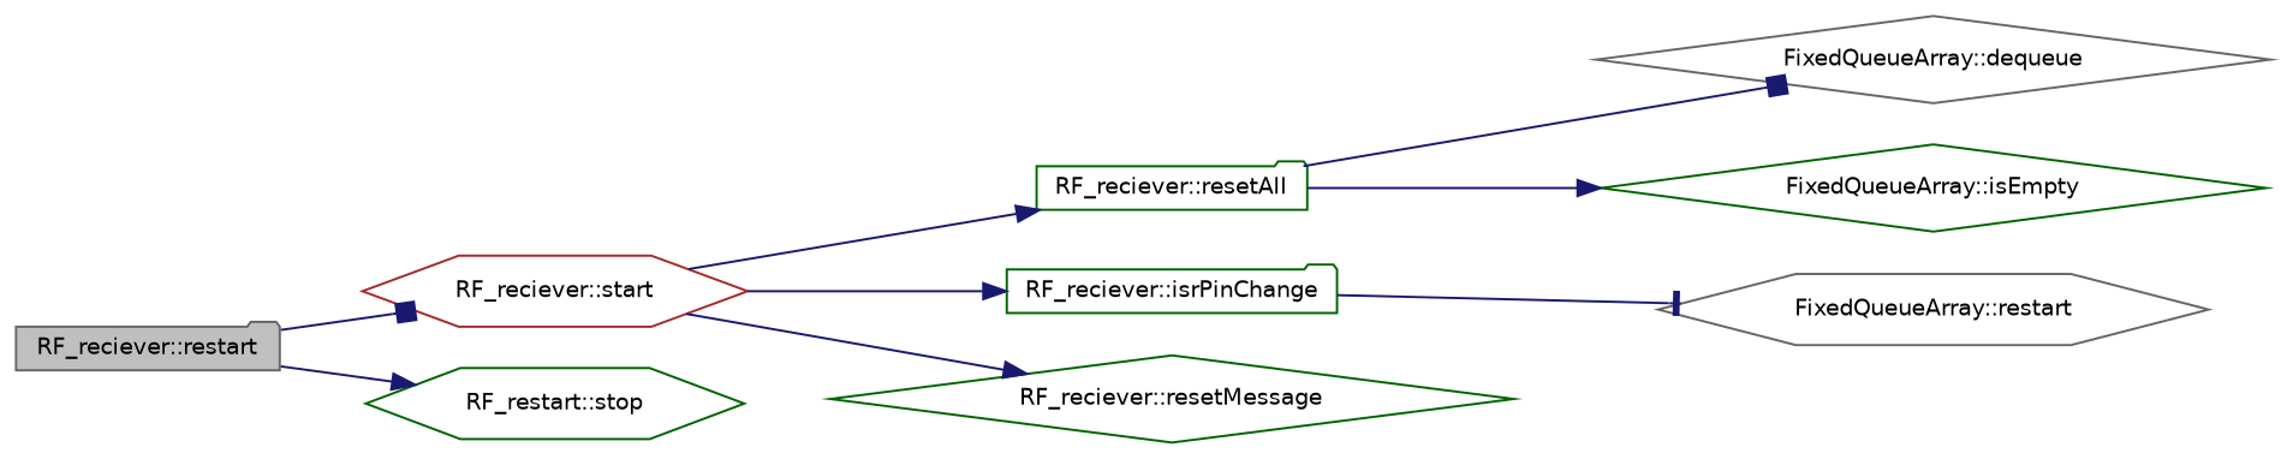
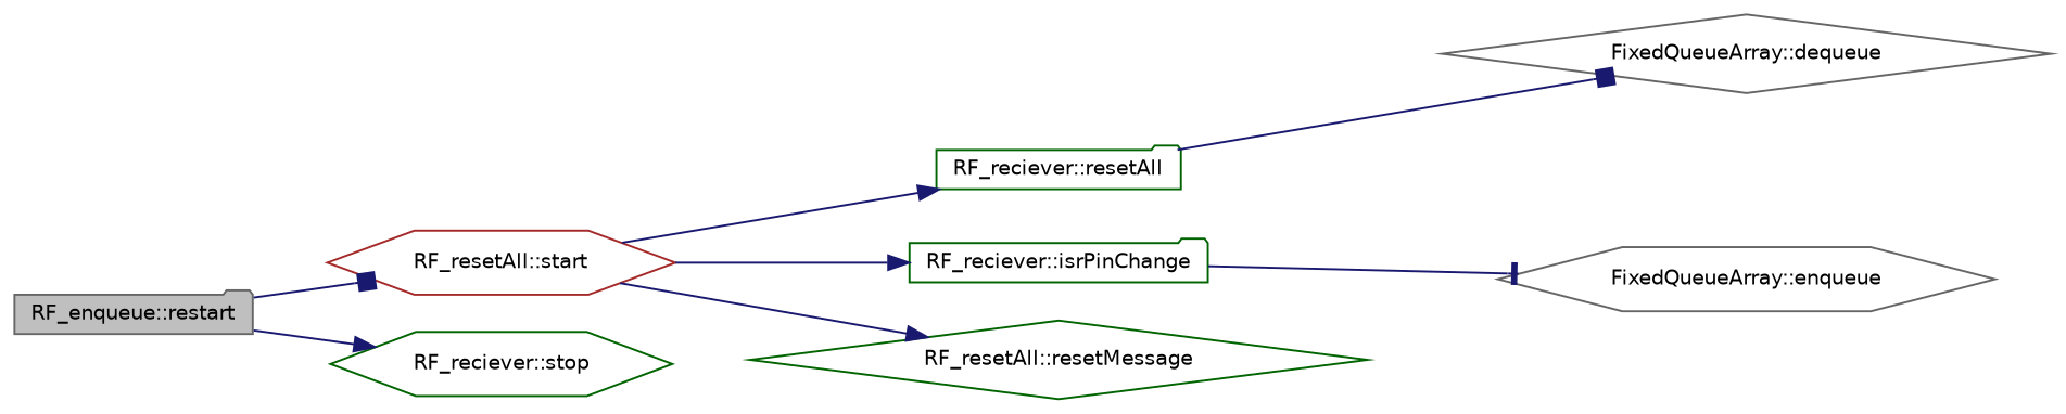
  digraph {
    rankdir=LR
    node [color=darkgreen fillcolor=white fontname=Helvetica fontsize=10 shape=folder style=filled]
    edge [arrowhead=normal color=midnightblue fontname=Helvetica fontsize=10 labelfontname=Helvetica labelfontsize=10 style=solid]
-   n1 [color=gray40 fillcolor=grey75 fontcolor=black height=0.2 label="RF_reciever::restart" width=0.4]
-   n2 [color=brown height=0.2 label="RF_reciever::start" shape=hexagon width=0.4]
-   n3 [height=0.2 label="RF_restart::stop" shape=hexagon width=0.4]
+   n1 [color=gray40 fillcolor=grey75 fontcolor=black height=0.2 label="RF_enqueue::restart" width=0.4]
+   n2 [color=brown height=0.2 label="RF_resetAll::start" shape=hexagon width=0.4]
+   n3 [height=0.2 label="RF_reciever::stop" shape=hexagon width=0.4]
    n4 [height=0.2 label="RF_reciever::resetAll" width=0.4]
    n5 [height=0.2 label="RF_reciever::isrPinChange" width=0.4]
-   n6 [height=0.2 label="RF_reciever::resetMessage" shape=diamond width=0.4]
+   n6 [height=0.2 label="RF_resetAll::resetMessage" shape=diamond width=0.4]
    n7 [color=gray40 height=0.2 label="FixedQueueArray::dequeue" shape=diamond width=0.4]
-   n8 [height=0.2 label="FixedQueueArray::isEmpty" shape=diamond width=0.4]
-   n9 [color=gray40 height=0.2 label="FixedQueueArray::restart" shape=hexagon width=0.4]
+   n9 [color=gray40 height=0.2 label="FixedQueueArray::enqueue" shape=hexagon width=0.4]
    n1 -> n2 [arrowhead=box]
    n1 -> n3
    n2 -> n4
    n2 -> n5
    n2 -> n6
    n4 -> n7 [arrowhead=box]
-   n4 -> n8
    n5 -> n9 [arrowhead=tee]
  }
